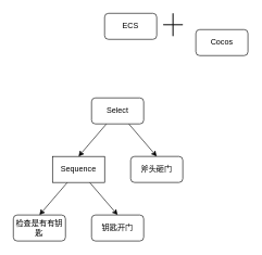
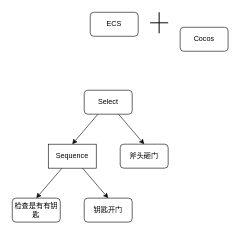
  <mxCell id="0" />
  <mxCell id="1" parent="0" />
- <mxCell id="2" value="ECS" style="rounded=1;whiteSpace=wrap;html=1;" vertex="1" parent="1"><mxGeometry x="160" y="20" width="80" height="40" as="geometry" /></mxCell>
+ <mxCell id="2" value="ECS" style="rounded=1;whiteSpace=wrap;html=1;" vertex="1" parent="1"><mxGeometry x="150" y="20" width="80" height="40" as="geometry" /></mxCell>
  <mxCell id="3" value="检查是有有钥匙" style="rounded=1;whiteSpace=wrap;html=1;" vertex="1" parent="1"><mxGeometry x="20" y="330" width="80" height="40" as="geometry" /></mxCell>
  <mxCell id="4" style="edgeStyle=none;html=1;entryX=0.5;entryY=0;entryDx=0;entryDy=0;" edge="1" parent="1" source="6" target="3"><mxGeometry relative="1" as="geometry" /></mxCell>
  <mxCell id="5" style="edgeStyle=none;html=1;entryX=0.5;entryY=0;entryDx=0;entryDy=0;" edge="1" parent="1" source="6" target="7"><mxGeometry relative="1" as="geometry" /></mxCell>
  <mxCell id="6" value="Sequence" style="whiteSpace=wrap;html=1;rounded=0;" vertex="1" parent="1"><mxGeometry x="80" y="240" width="80" height="40" as="geometry" /></mxCell>
  <mxCell id="7" value="钥匙开门" style="rounded=1;whiteSpace=wrap;html=1;" vertex="1" parent="1"><mxGeometry x="140" y="330" width="80" height="40" as="geometry" /></mxCell>
  <mxCell id="8" style="edgeStyle=none;html=1;entryX=0.5;entryY=0;entryDx=0;entryDy=0;" edge="1" parent="1" source="10" target="6"><mxGeometry relative="1" as="geometry" /></mxCell>
  <mxCell id="9" style="edgeStyle=none;html=1;entryX=0.5;entryY=0;entryDx=0;entryDy=0;" edge="1" parent="1" source="10" target="11"><mxGeometry relative="1" as="geometry" /></mxCell>
  <mxCell id="10" value="Select" style="rounded=1;whiteSpace=wrap;html=1;" vertex="1" parent="1"><mxGeometry x="140" y="150" width="80" height="40" as="geometry" /></mxCell>
  <mxCell id="11" value="斧头砸门" style="rounded=1;whiteSpace=wrap;html=1;" vertex="1" parent="1"><mxGeometry x="200" y="240" width="80" height="40" as="geometry" /></mxCell>
  <mxCell id="12" value="Cocos" style="rounded=1;whiteSpace=wrap;html=1;" vertex="1" parent="1"><mxGeometry x="300" y="45" width="80" height="40" as="geometry" /></mxCell>
  <mxCell id="13" value="" style="shape=cross;whiteSpace=wrap;html=1;size=0;" vertex="1" parent="1"><mxGeometry x="250" y="20" width="30" height="35" as="geometry" /></mxCell>
